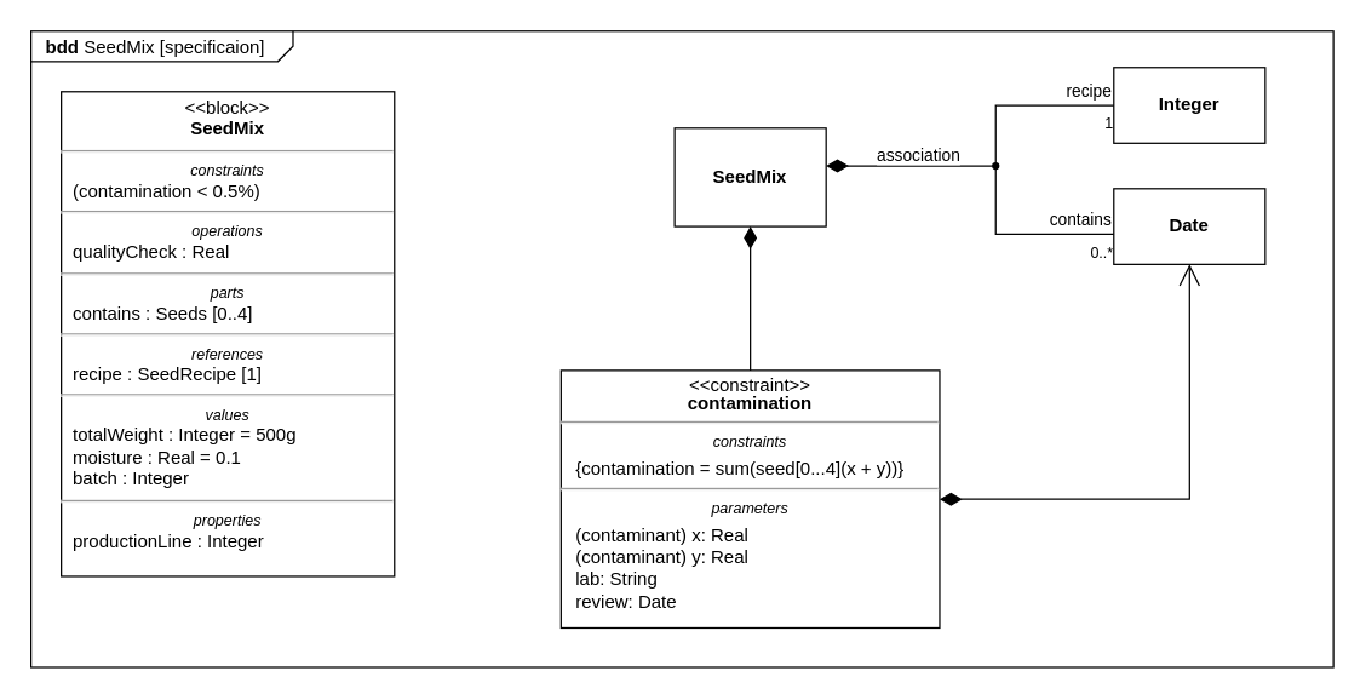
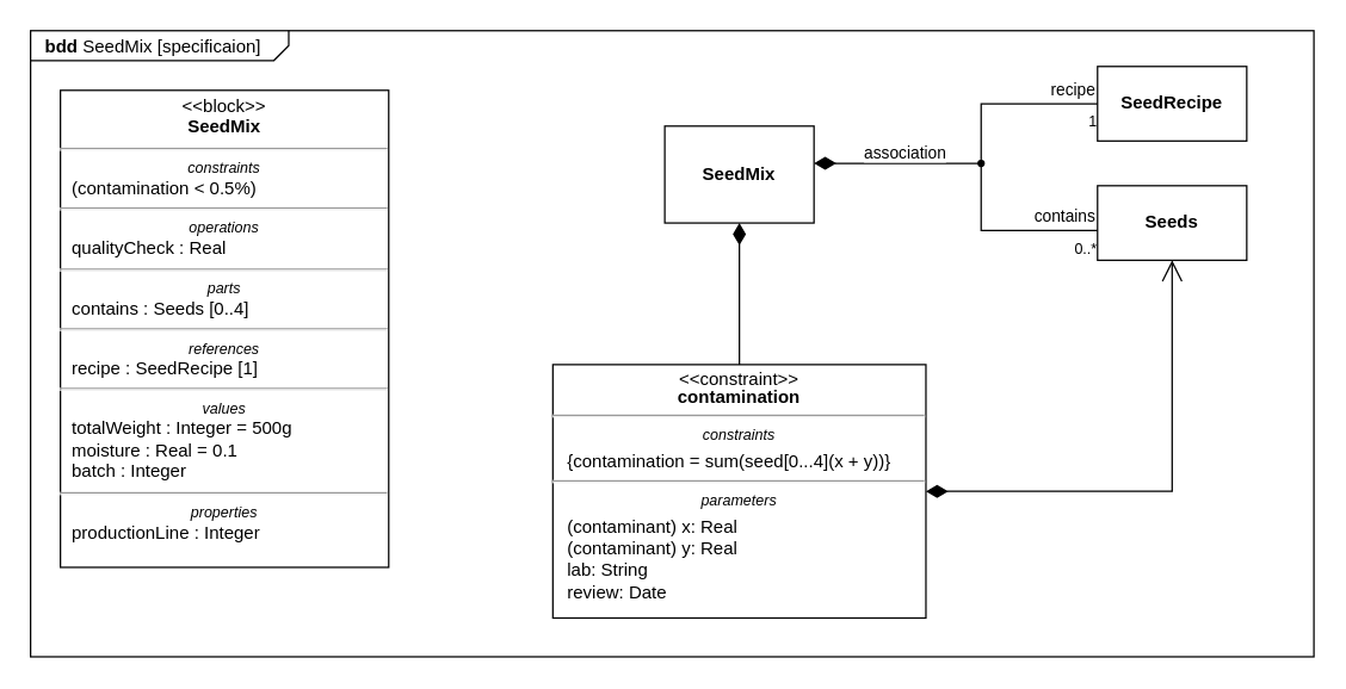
  <mxCell id="0" />
  <mxCell id="1" parent="0" />
  <mxCell id="2" value="&lt;p style=&quot;margin:0px;margin-top:4px;margin-left:10px;text-align:left;&quot;&gt;&lt;b&gt;bdd&lt;/b&gt;   SeedMix [specificaion]&lt;/p&gt;" style="html=1;strokeWidth=1;shape=mxgraph.sysml.package;labelX=173;align=left;spacingLeft=10;overflow=fill;recursiveResize=0;" vertex="1" parent="1"><mxGeometry x="20" y="20" width="860" height="420" as="geometry" /></mxCell>
  <mxCell id="3" value="SeedMix" style="strokeColor=inherit;fillColor=inherit;gradientColor=inherit;shape=rect;fontStyle=1;html=1;whiteSpace=wrap;align=center;" vertex="1" parent="2"><mxGeometry x="425" y="64" width="100" height="65" as="geometry" /></mxCell>
- <mxCell id="4" value="Date" style="strokeColor=inherit;fillColor=inherit;gradientColor=inherit;shape=rect;fontStyle=1;html=1;whiteSpace=wrap;align=center;" vertex="1" parent="2"><mxGeometry x="715" y="104" width="100" height="50" as="geometry" /></mxCell>
+ <mxCell id="4" value="Seeds" style="strokeColor=inherit;fillColor=inherit;gradientColor=inherit;shape=rect;fontStyle=1;html=1;whiteSpace=wrap;align=center;" vertex="1" parent="2"><mxGeometry x="715" y="104" width="100" height="50" as="geometry" /></mxCell>
  <mxCell id="5" value="&lt;p style=&quot;margin:0px;margin-top:4px;text-align:center;&quot;&gt;&amp;lt;&amp;lt;block&amp;gt;&amp;gt;&lt;br&gt;&lt;b&gt;SeedMix&lt;/b&gt;&lt;/p&gt;&lt;hr&gt;&lt;p style=&quot;font-size:10px;margin:0px;text-align:center;&quot;&gt;&lt;i&gt;constraints&lt;/i&gt;&lt;/p&gt;&lt;p style=&quot;margin:0px;margin-left:8px;text-align:left;&quot;&gt;(contamination &amp;lt; 0.5%)&lt;/p&gt;&lt;hr&gt;&lt;p style=&quot;font-size:10px;margin:0px;text-align:center;&quot;&gt;&lt;i&gt;operations&lt;/i&gt;&lt;/p&gt;&lt;p style=&quot;margin:0px;margin-left:8px;text-align:left;&quot;&gt;qualityCheck : Real&lt;/p&gt;&lt;hr&gt;&lt;p style=&quot;font-size:10px;margin:0px;text-align:center;&quot;&gt;&lt;i&gt;parts&lt;/i&gt;&lt;/p&gt;&lt;p style=&quot;margin:0px;margin-left:8px;text-align:left;&quot;&gt;contains : Seeds [0..4]&lt;/p&gt;&lt;hr&gt;&lt;p style=&quot;font-size:10px;margin:0px;text-align:center;&quot;&gt;&lt;i&gt;references&lt;/i&gt;&lt;/p&gt;&lt;p style=&quot;margin:0px;margin-left:8px;text-align:left;&quot;&gt;recipe : SeedRecipe [1]&amp;nbsp;&lt;/p&gt;&lt;hr&gt;&lt;p style=&quot;font-size:10px;margin:0px;text-align:center;&quot;&gt;&lt;i&gt;values&lt;/i&gt;&lt;/p&gt;&lt;p style=&quot;margin:0px;margin-left:8px;text-align:left;&quot;&gt;totalWeight : Integer = 500g&lt;br&gt;moisture : Real = 0.1&lt;/p&gt;&lt;p style=&quot;margin:0px;margin-left:8px;text-align:left;&quot;&gt;&lt;span style=&quot;background-color: initial;&quot;&gt;batch : Integer&lt;/span&gt;&lt;br&gt;&lt;/p&gt;&lt;hr&gt;&lt;p style=&quot;font-size:10px;margin:0px;text-align:center;&quot;&gt;&lt;i&gt;properties&lt;/i&gt;&lt;/p&gt;&lt;p style=&quot;margin: 0px 0px 0px 8px;&quot;&gt;productionLine : Integer&lt;/p&gt;&lt;div&gt;&lt;br&gt;&lt;/div&gt;" style="shape=rect;html=1;overflow=fill;verticalAlign=top;align=left;whiteSpace=wrap;" vertex="1" parent="2"><mxGeometry x="20" y="40" width="220" height="320" as="geometry" /></mxCell>
- <mxCell id="6" value="Integer" style="strokeColor=inherit;fillColor=inherit;gradientColor=inherit;shape=rect;fontStyle=1;html=1;whiteSpace=wrap;align=center;" vertex="1" parent="2"><mxGeometry x="715" y="24" width="100" height="50" as="geometry" /></mxCell>
+ <mxCell id="6" value="SeedRecipe" style="strokeColor=inherit;fillColor=inherit;gradientColor=inherit;shape=rect;fontStyle=1;html=1;whiteSpace=wrap;align=center;" vertex="1" parent="2"><mxGeometry x="715" y="24" width="100" height="50" as="geometry" /></mxCell>
  <mxCell id="7" value="" style="verticalAlign=bottom;html=1;ellipse;fillColor=#000000;strokeColor=#000000;" vertex="1" parent="2"><mxGeometry x="635" y="87" width="4" height="4" as="geometry" /></mxCell>
  <mxCell id="8" value="recipe" style="edgeStyle=elbowEdgeStyle;html=1;elbow=horizontal;align=right;verticalAlign=bottom;endArrow=none;rounded=0;labelBackgroundColor=none;" edge="1" source="7" parent="2" target="6"><mxGeometry x="1" relative="1" as="geometry"><mxPoint x="575" y="309" as="targetPoint" /><Array as="points"><mxPoint x="637" y="49" /><mxPoint x="637" y="62" /></Array></mxGeometry></mxCell>
  <mxCell id="9" value="1" style="resizable=0;html=1;align=right;verticalAlign=top;labelBackgroundColor=none;fontSize=10;labelBackgroundColor=none;" connectable="0" vertex="1" parent="8"><mxGeometry x="1" relative="1" as="geometry" /></mxCell>
  <mxCell id="10" value="contains" style="edgeStyle=elbowEdgeStyle;html=1;elbow=vertical;align=right;verticalAlign=bottom;endArrow=none;rounded=0;labelBackgroundColor=none;" edge="1" source="7" parent="2" target="4"><mxGeometry x="1" relative="1" as="geometry"><mxPoint x="575" y="354" as="targetPoint" /><Array as="points"><mxPoint x="685" y="134" /><mxPoint x="695" y="154" /></Array></mxGeometry></mxCell>
  <mxCell id="11" value="0..*" style="resizable=0;html=1;align=right;verticalAlign=top;labelBackgroundColor=none;fontSize=10" connectable="0" vertex="1" parent="10"><mxGeometry x="1" relative="1" as="geometry" /></mxCell>
  <mxCell id="12" value="" style="edgeStyle=elbowEdgeStyle;html=1;elbow=vertical;align=left;verticalAlign=bottom;endArrow=diamondThin;rounded=0;endFill=1;endSize=12;labelBackgroundColor=none;" edge="1" source="7" parent="2" target="3"><mxGeometry x="1" relative="1" as="geometry"><mxPoint x="325" y="309" as="targetPoint" /><Array as="points"><mxPoint x="565" y="89" /></Array></mxGeometry></mxCell>
  <mxCell id="13" value="association" style="edgeLabel;html=1;align=center;verticalAlign=middle;resizable=0;points=[];" vertex="1" connectable="0" parent="12"><mxGeometry x="-0.651" y="-1" relative="1" as="geometry"><mxPoint x="-31" y="-7" as="offset" /></mxGeometry></mxCell>
  <mxCell id="14" value="&lt;p style=&quot;margin: 4px 0px 0px; text-align: center; line-height: 1;&quot;&gt;&amp;lt;&amp;lt;constraint&amp;gt;&amp;gt;&lt;br&gt;&lt;b&gt;contamination&lt;/b&gt;&lt;/p&gt;&lt;hr&gt;&lt;p style=&quot;font-size:10px;margin:0px;margin-top:4px;text-align:center;&quot;&gt;&lt;i&gt;constraints&lt;/i&gt;&lt;/p&gt;&lt;p style=&quot;margin:0px;margin-top:4px;margin-left:10px;text-align:left;&quot;&gt;{contamination = sum(seed[0...4](x + y))}&lt;br&gt;&lt;/p&gt;&lt;hr&gt;&lt;p style=&quot;font-size:10px;margin:0px;margin-top:4px;text-align:center;&quot;&gt;&lt;i&gt;parameters&lt;/i&gt;&lt;/p&gt;&lt;p style=&quot;margin:0px;margin-top:4px;margin-left:10px;text-align:left;&quot;&gt;(contaminant) x: Real&lt;br&gt;(contaminant) y: Real&lt;br&gt;&lt;span style=&quot;background-color: initial;&quot;&gt;lab: String&lt;br&gt;&lt;/span&gt;&lt;span style=&quot;background-color: initial;&quot;&gt;review: Date&lt;/span&gt;&lt;/p&gt;" style="shape=rect;html=1;overflow=fill;whiteSpace=wrap;" vertex="1" parent="2"><mxGeometry x="350" y="224" width="250" height="170" as="geometry" /></mxCell>
  <mxCell id="15" value="" style="verticalAlign=bottom;html=1;endArrow=none;edgeStyle=orthogonalEdgeStyle;startFill=1;startSize=12;startArrow=diamondThin;rounded=0;" edge="1" parent="2" source="3" target="14"><mxGeometry relative="1" as="geometry"><mxPoint x="395" y="164" as="sourcePoint" /><mxPoint x="645" y="164" as="targetPoint" /></mxGeometry></mxCell>
  <mxCell id="16" value="" style="resizable=0;html=1;align=left;verticalAlign=bottom;labelBackgroundColor=none;fontSize=10" connectable="0" vertex="1" parent="15"><mxGeometry x="-0.9" relative="1" as="geometry" /></mxCell>
  <mxCell id="17" value="" style="verticalAlign=bottom;html=1;endArrow=open;endSize=12;edgeStyle=orthogonalEdgeStyle;rounded=0;startArrow=diamondThin;startFill=1;startSize=12;" edge="1" parent="2" source="14" target="4"><mxGeometry relative="1" as="geometry"><mxPoint x="355" y="174" as="sourcePoint" /><mxPoint x="605" y="174" as="targetPoint" /></mxGeometry></mxCell>
  <mxCell id="18" value="" style="resizable=0;html=1;align=left;verticalAlign=top;labelBackgroundColor=none;fontSize=10" connectable="0" vertex="1" parent="17"><mxGeometry x="-1" relative="1" as="geometry" /></mxCell>
  <mxCell id="19" value="" style="resizable=0;html=1;align=right;verticalAlign=top;labelBackgroundColor=none;fontSize=10" connectable="0" vertex="1" parent="17"><mxGeometry x="0.9" relative="1" as="geometry" /></mxCell>
  <mxCell id="20" value="" style="resizable=0;html=1;align=right;verticalAlign=bottom;labelBackgroundColor=none;fontSize=10" connectable="0" vertex="1" parent="17"><mxGeometry x="0.9" relative="1" as="geometry" /></mxCell>
